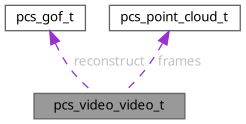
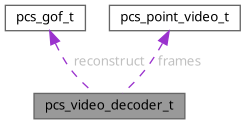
  digraph {
    fontname="Noto Sans"
    node [color=gray40 fillcolor=white fontname="Noto Sans" fontsize=10 shape=box style=filled]
    edge [color=darkorchid3 dir=back fontcolor=grey fontname="Noto Sans" fontsize=10 labelfontname=Helvetica labelfontsize=10 style=dashed]
-   n1 [fillcolor=grey60 fontcolor=black height=0.2 label=pcs_video_video_t width=0.4]
+   n1 [fillcolor=grey60 fontcolor=black height=0.2 label=pcs_video_decoder_t width=0.4]
    n2 [height=0.2 label=pcs_gof_t width=0.4]
-   n3 [height=0.2 label=pcs_point_cloud_t width=0.4]
+   n3 [height=0.2 label=pcs_point_video_t width=0.4]
    n2 -> n1 [label=" reconstruct"]
    n3 -> n1 [label=" frames"]
  }
